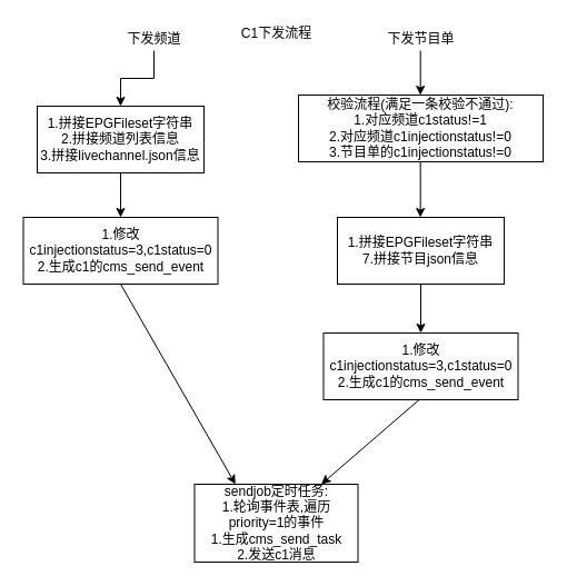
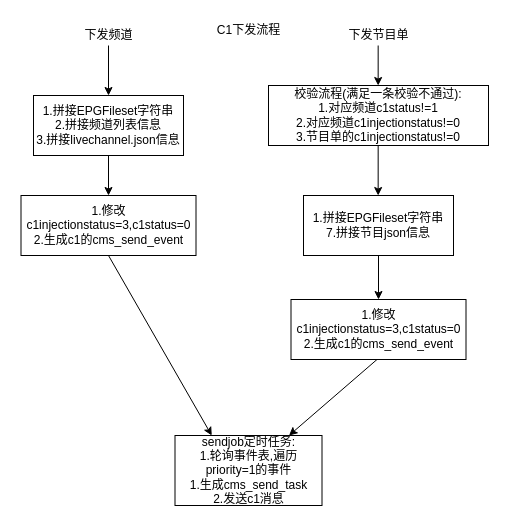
  <mxCell id="0" />
  <mxCell id="1" parent="0" />
  <mxCell id="2" value="C1下发流程" style="text;html=1;align=center;verticalAlign=middle;resizable=0;points=[];autosize=1;" vertex="1" parent="1"><mxGeometry x="208" y="20" width="80" height="20" as="geometry" /></mxCell>
  <mxCell id="3" value="" style="edgeStyle=orthogonalEdgeStyle;rounded=0;orthogonalLoop=1;jettySize=auto;html=1;" edge="1" parent="1" source="4" target="6"><mxGeometry relative="1" as="geometry" /></mxCell>
- <mxCell id="4" value="下发频道" style="text;html=1;align=center;verticalAlign=middle;resizable=0;points=[];autosize=1;" vertex="1" parent="1"><mxGeometry x="108" y="25" width="60" height="20" as="geometry" /></mxCell>
+ <mxCell id="4" value="下发频道" style="text;html=1;align=center;verticalAlign=middle;resizable=0;points=[];autosize=1;" vertex="1" parent="1"><mxGeometry x="78" y="25" width="60" height="20" as="geometry" /></mxCell>
  <mxCell id="5" value="" style="edgeStyle=orthogonalEdgeStyle;rounded=0;orthogonalLoop=1;jettySize=auto;html=1;" edge="1" parent="1" source="6" target="7"><mxGeometry relative="1" as="geometry" /></mxCell>
  <mxCell id="6" value="1.拼接EPGFileset字符串&lt;br&gt;2.拼接频道列表信息&lt;br&gt;3.拼接livechannel.json信息" style="whiteSpace=wrap;html=1;" vertex="1" parent="1"><mxGeometry x="33" y="95" width="150" height="60" as="geometry" /></mxCell>
  <mxCell id="7" value="1.修改c1injectionstatus=3,c1status=0&lt;br&gt;2.生成c1的cms_send_event" style="whiteSpace=wrap;html=1;" vertex="1" parent="1"><mxGeometry x="20.5" y="195" width="175" height="60" as="geometry" /></mxCell>
  <mxCell id="8" value="sendjob定时任务:&lt;br&gt;1.轮询事件表,遍历priority=1的事件&lt;br&gt;1.生成cms_send_task&lt;br&gt;2.发送c1消息" style="rounded=0;whiteSpace=wrap;html=1;" vertex="1" parent="1"><mxGeometry x="174.5" y="435" width="147" height="70" as="geometry" /></mxCell>
  <mxCell id="9" value="" style="endArrow=classic;html=1;exitX=0.5;exitY=1;exitDx=0;exitDy=0;entryX=0.25;entryY=0;entryDx=0;entryDy=0;" edge="1" parent="1" source="7" target="8"><mxGeometry width="50" height="50" relative="1" as="geometry"><mxPoint x="278" y="305" as="sourcePoint" /><mxPoint x="328" y="255" as="targetPoint" /></mxGeometry></mxCell>
  <mxCell id="10" value="下发节目单" style="text;html=1;align=center;verticalAlign=middle;resizable=0;points=[];autosize=1;" vertex="1" parent="1"><mxGeometry x="338" y="25" width="80" height="20" as="geometry" /></mxCell>
  <mxCell id="11" value="校验流程(满足一条校验不通过):&lt;br&gt;1.对应频道c1status!=1&lt;br&gt;2.对应频道c1injectionstatus!=0&lt;br&gt;3.节目单的c1injectionstatus!=0" style="rounded=0;whiteSpace=wrap;html=1;" vertex="1" parent="1"><mxGeometry x="268" y="85" width="220" height="60" as="geometry" /></mxCell>
  <mxCell id="12" value="" style="edgeStyle=orthogonalEdgeStyle;rounded=0;orthogonalLoop=1;jettySize=auto;html=1;" edge="1" parent="1"><mxGeometry relative="1" as="geometry"><mxPoint x="377.66" y="45" as="sourcePoint" /><mxPoint x="377.66" y="85" as="targetPoint" /><Array as="points"><mxPoint x="377.66" y="45" /></Array></mxGeometry></mxCell>
  <mxCell id="13" value="" style="edgeStyle=orthogonalEdgeStyle;rounded=0;orthogonalLoop=1;jettySize=auto;html=1;" edge="1" parent="1"><mxGeometry relative="1" as="geometry"><mxPoint x="377.66" y="145" as="sourcePoint" /><mxPoint x="377.66" y="195" as="targetPoint" /></mxGeometry></mxCell>
  <mxCell id="14" value="" style="edgeStyle=orthogonalEdgeStyle;rounded=0;orthogonalLoop=1;jettySize=auto;html=1;" edge="1" parent="1" source="15" target="16"><mxGeometry relative="1" as="geometry" /></mxCell>
  <mxCell id="15" value="1.拼接EPGFileset字符串&lt;br&gt;7.拼接节目json信息" style="whiteSpace=wrap;html=1;" vertex="1" parent="1"><mxGeometry x="303" y="195" width="150" height="60" as="geometry" /></mxCell>
  <mxCell id="16" value="1.修改c1injectionstatus=3,c1status=0&lt;br&gt;2.生成c1的cms_send_event" style="whiteSpace=wrap;html=1;" vertex="1" parent="1"><mxGeometry x="290.5" y="299" width="175" height="60" as="geometry" /></mxCell>
  <mxCell id="17" value="" style="endArrow=classic;html=1;exitX=0.5;exitY=1;exitDx=0;exitDy=0;" edge="1" parent="1" target="8"><mxGeometry width="50" height="50" relative="1" as="geometry"><mxPoint x="376.5" y="359" as="sourcePoint" /><mxPoint x="534.75" y="609" as="targetPoint" /></mxGeometry></mxCell>
